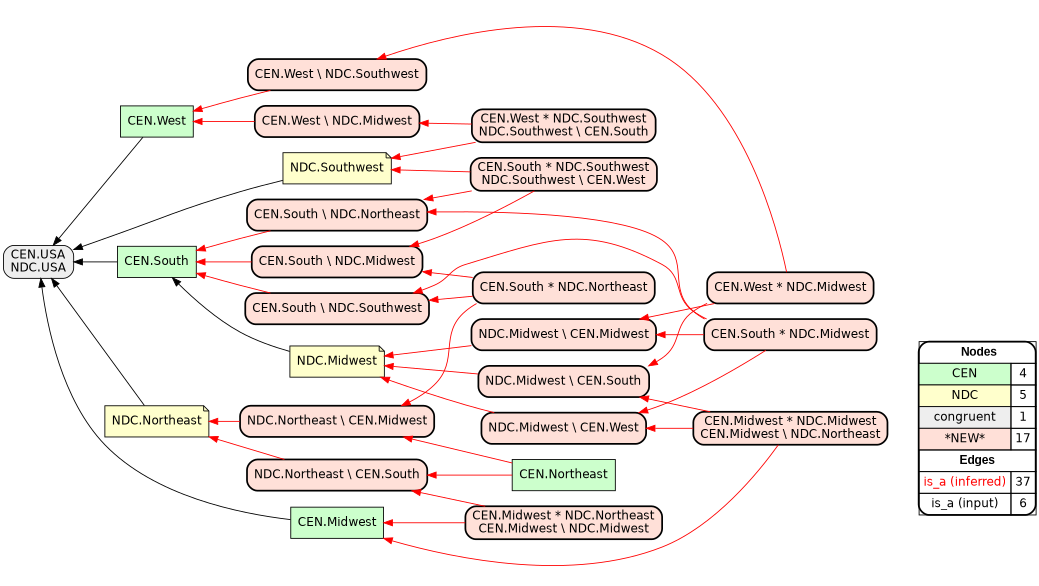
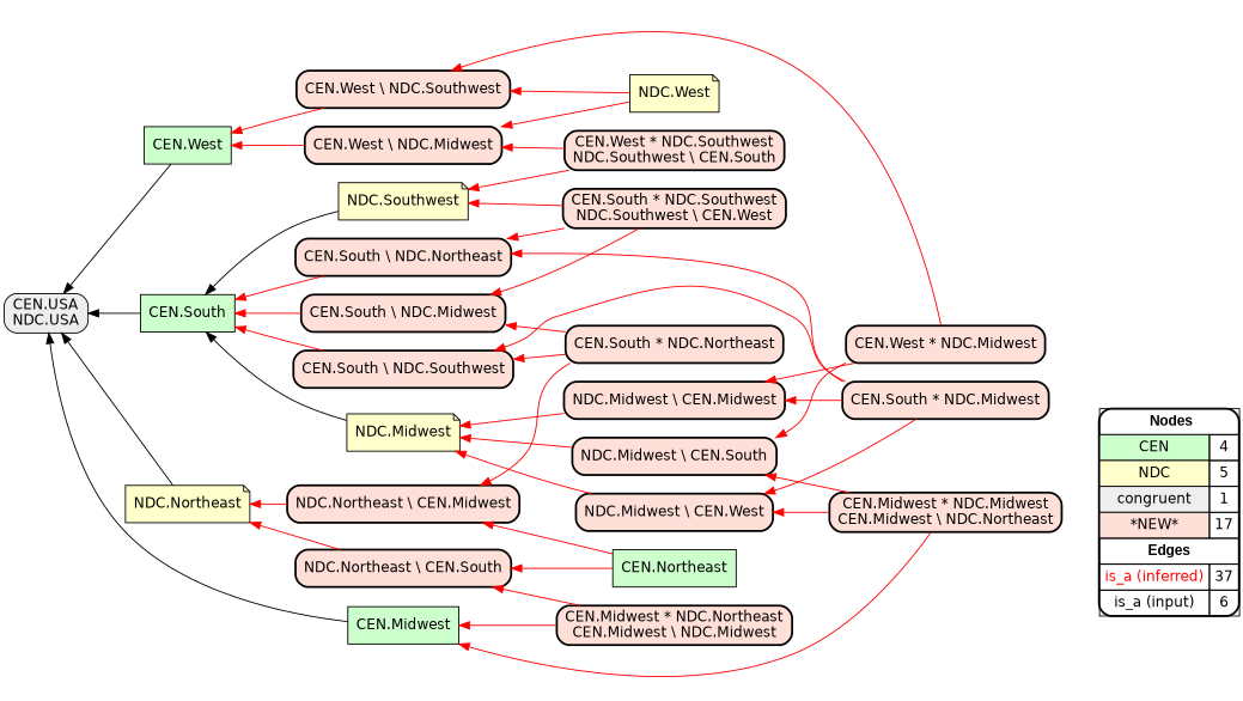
  digraph {
    rankdir=RL
    node [fillcolor="#FFE0D8" fontname=helvetica shape=box style="filled,rounded,bold"]
    edge [arrowhead=normal color="#FF0000" constraint=true penwidth=1 style=solid]
    n1 [fillcolor=white label=<   <TABLE BORDER="0" CELLBORDER="1" CELLSPACING="0" CELLPADDING="4">  <TR> <TD COLSPAN="2"><font face="Arial Black"> Nodes</font></TD> </TR>  <TR>   <TD bgcolor="#CCFFCC" fontname="helvetica">CEN</TD>   <TD>4</TD>   </TR>  <TR>   <TD bgcolor="#FFFFCC" fontname="helvetica">NDC</TD>   <TD>5</TD>   </TR>  <TR>   <TD bgcolor="#EEEEEE" fontname="helvetica">congruent</TD>   <TD>1</TD>   </TR>  <TR>   <TD bgcolor="#FFE0D8" fontname="helvetica">*NEW*</TD>   <TD>17</TD>   </TR>  <TR> <TD COLSPAN="2"><font face = "Arial Black"> Edges </font></TD> </TR>  <TR>   <TD><font color ="#FF0000">is_a (inferred)</font></TD><TD>37</TD> </TR> <TR>   <TD><font color ="#000000">is_a (input)</font></TD><TD>6</TD> </TR> </TABLE>   > margin=0]
    "CEN.Midwest" [fillcolor="#CCFFCC" style=filled]
    "CEN.USA\nNDC.USA" [fillcolor="#EEEEEE" style="filled,rounded"]
    "CEN.West" [fillcolor="#CCFFCC" style=filled]
    "CEN.Northeast" [fillcolor="#CCFFCC" style=filled]
    "NDC.Northeast \\ CEN.Midwest"
    "NDC.Northeast \\ CEN.South"
    "NDC.Northeast" [fillcolor="#FFFFCC" shape=note style=filled]
    "CEN.South" [fillcolor="#CCFFCC" style=filled]
+   "NDC.West" [fillcolor="#FFFFCC" shape=note style=filled]
    "CEN.West \\ NDC.Midwest"
    "CEN.West \\ NDC.Southwest"
    "CEN.South \\ NDC.Southwest"
    "CEN.South \\ NDC.Northeast"
    "CEN.South \\ NDC.Midwest"
    "NDC.Midwest" [fillcolor="#FFFFCC" shape=note style=filled]
    "NDC.Southwest" [fillcolor="#FFFFCC" shape=note style=filled]
    "CEN.Midwest * NDC.Midwest\nCEN.Midwest \\ NDC.Northeast"
    "NDC.Midwest \\ CEN.West"
    "NDC.Midwest \\ CEN.South"
    "CEN.South * NDC.Midwest"
    "NDC.Midwest \\ CEN.Midwest"
    "CEN.West * NDC.Southwest\nNDC.Southwest \\ CEN.South"
    "CEN.West * NDC.Midwest"
    "CEN.Midwest * NDC.Northeast\nCEN.Midwest \\ NDC.Midwest"
    "CEN.South * NDC.Southwest\nNDC.Southwest \\ CEN.West"
    "CEN.South * NDC.Northeast"
    subgraph sub_1 {
      rank=source
      n1
    }
    "CEN.Midwest" -> "CEN.USA\nNDC.USA" [color="#000000"]
    "CEN.West" -> "CEN.USA\nNDC.USA" [color="#000000"]
    "CEN.Northeast" -> "NDC.Northeast \\ CEN.Midwest"
    "CEN.Northeast" -> "NDC.Northeast \\ CEN.South"
    "NDC.Northeast \\ CEN.Midwest" -> "NDC.Northeast"
    "NDC.Northeast \\ CEN.South" -> "NDC.Northeast"
    "NDC.Northeast" -> "CEN.USA\nNDC.USA" [color="#000000"]
    "CEN.South" -> "CEN.USA\nNDC.USA" [color="#000000"]
+   "NDC.West" -> "CEN.West \\ NDC.Midwest"
+   "NDC.West" -> "CEN.West \\ NDC.Southwest"
    "CEN.West \\ NDC.Midwest" -> "CEN.West"
    "CEN.West \\ NDC.Southwest" -> "CEN.West"
    "CEN.South \\ NDC.Southwest" -> "CEN.South"
    "CEN.South \\ NDC.Northeast" -> "CEN.South"
    "CEN.South \\ NDC.Midwest" -> "CEN.South"
    "NDC.Midwest" -> "CEN.South" [color="#000000"]
-   "NDC.Southwest" -> "CEN.USA\nNDC.USA" [color="#000000"]
+   "NDC.Southwest" -> "CEN.South" [color="#000000"]
    "CEN.Midwest * NDC.Midwest\nCEN.Midwest \\ NDC.Northeast" -> "CEN.Midwest"
    "CEN.Midwest * NDC.Midwest\nCEN.Midwest \\ NDC.Northeast" -> "NDC.Midwest \\ CEN.West"
    "CEN.Midwest * NDC.Midwest\nCEN.Midwest \\ NDC.Northeast" -> "NDC.Midwest \\ CEN.South"
    "NDC.Midwest \\ CEN.West" -> "NDC.Midwest"
    "NDC.Midwest \\ CEN.South" -> "NDC.Midwest"
    "CEN.South * NDC.Midwest" -> "CEN.South \\ NDC.Southwest"
    "CEN.South * NDC.Midwest" -> "CEN.South \\ NDC.Northeast"
    "CEN.South * NDC.Midwest" -> "NDC.Midwest \\ CEN.West"
    "CEN.South * NDC.Midwest" -> "NDC.Midwest \\ CEN.Midwest"
    "NDC.Midwest \\ CEN.Midwest" -> "NDC.Midwest"
    "CEN.West * NDC.Southwest\nNDC.Southwest \\ CEN.South" -> "CEN.West \\ NDC.Midwest"
    "CEN.West * NDC.Southwest\nNDC.Southwest \\ CEN.South" -> "NDC.Southwest"
    "CEN.West * NDC.Midwest" -> "CEN.West \\ NDC.Southwest"
    "CEN.West * NDC.Midwest" -> "NDC.Midwest \\ CEN.South"
    "CEN.West * NDC.Midwest" -> "NDC.Midwest \\ CEN.Midwest"
    "CEN.Midwest * NDC.Northeast\nCEN.Midwest \\ NDC.Midwest" -> "CEN.Midwest"
    "CEN.Midwest * NDC.Northeast\nCEN.Midwest \\ NDC.Midwest" -> "NDC.Northeast \\ CEN.South"
    "CEN.South * NDC.Southwest\nNDC.Southwest \\ CEN.West" -> "CEN.South \\ NDC.Northeast"
    "CEN.South * NDC.Southwest\nNDC.Southwest \\ CEN.West" -> "CEN.South \\ NDC.Midwest"
    "CEN.South * NDC.Southwest\nNDC.Southwest \\ CEN.West" -> "NDC.Southwest"
    "CEN.South * NDC.Northeast" -> "NDC.Northeast \\ CEN.Midwest"
    "CEN.South * NDC.Northeast" -> "CEN.South \\ NDC.Southwest"
    "CEN.South * NDC.Northeast" -> "CEN.South \\ NDC.Midwest"
  }
